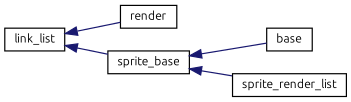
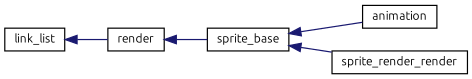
  digraph {
    fontname=Ubuntu
    rankdir=LR
    node [color=black fillcolor=white fontname=Ubuntu fontsize=10 shape=record style=filled]
    edge [color=midnightblue dir=back fontname=Ubuntu fontsize=10 labelfontname=Helvetica labelfontsize=10 style=solid]
    n1 [height=0.2 label=link_list width=0.4]
    n2 [height=0.2 label=render width=0.4]
    n3 [height=0.2 label=sprite_base width=0.4]
-   n4 [height=0.2 label=base width=0.4]
-   n5 [height=0.2 label=sprite_render_list width=0.4]
+   n4 [height=0.2 label=animation width=0.4]
+   n5 [height=0.2 label=sprite_render_render width=0.4]
    n1 -> n2
-   n1 -> n3
+   n2 -> n3
    n3 -> n4
    n3 -> n5
  }
